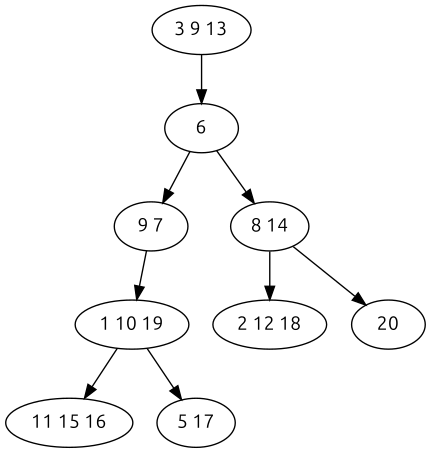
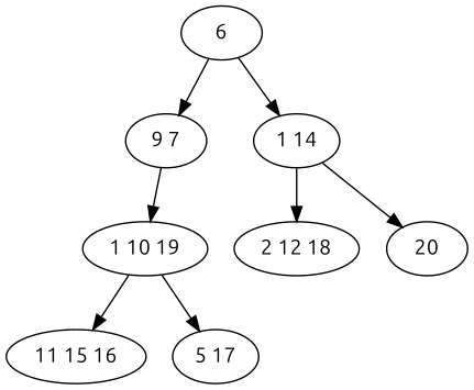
  digraph {
    fontname=Ubuntu
    node [fontname=Ubuntu]
    edge [fontname=Ubuntu]
-   n1 [label="3 9 13"]
    n2 [label=6]
    n3 [label="9 7"]
-   n4 [label="8 14"]
+   n4 [label="1 14"]
    n5 [label="1 10 19"]
    n6 [label="2 12 18"]
    n7 [label=20]
    n8 [label="11 15 16"]
    n9 [label="5 17"]
-   n1 -> n2
    n2 -> n3
    n2 -> n4
    n3 -> n5
    n4 -> n6
    n4 -> n7
    n5 -> n8
    n5 -> n9
  }
